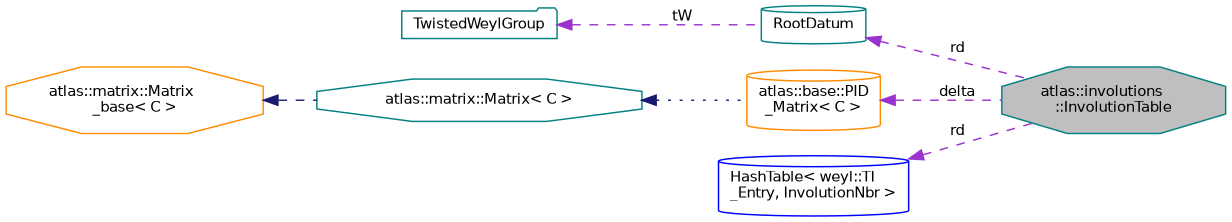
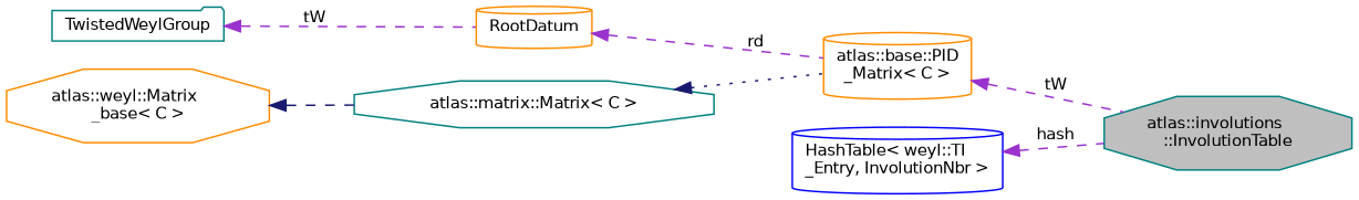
  digraph {
    rankdir=LR
    node [color=teal fillcolor=white fontname=Helvetica fontsize=10 shape=octagon style=filled]
    edge [color=darkorchid3 dir=back fontname=Helvetica fontsize=10 labelfontname=Helvetica labelfontsize=10 style=dashed]
    n1 [fillcolor=grey75 fontcolor=black height=0.2 label="atlas::involutions\l::InvolutionTable" width=0.4]
    n2 [height=0.2 label=TwistedWeylGroup shape=folder width=0.4]
-   n3 [height=0.2 label=RootDatum shape=cylinder width=0.4]
+   n3 [color=darkorange height=0.2 label=RootDatum shape=cylinder width=0.4]
    n4 [color=darkorange height=0.2 label="atlas::base::PID\l_Matrix\< C \>" shape=cylinder width=0.4]
    n5 [height=0.2 label="atlas::matrix::Matrix\< C \>" width=0.4]
-   n6 [color=darkorange height=0.2 label="atlas::matrix::Matrix\l_base\< C \>" width=0.4]
+   n6 [color=darkorange height=0.2 label="atlas::weyl::Matrix\l_base\< C \>" width=0.4]
    n7 [color=blue height=0.2 label="HashTable\< weyl::TI\l_Entry, InvolutionNbr \>" shape=cylinder width=0.4]
    n2 -> n3 [label=" tW"]
-   n3 -> n1 [label=" rd"]
-   n4 -> n1 [label=" delta"]
+   n3 -> n4 [label=" rd"]
+   n4 -> n1 [label=" tW"]
    n5 -> n4 [color=midnightblue style=dotted]
    n6 -> n5 [color=midnightblue]
-   n7 -> n1 [label=" rd"]
+   n7 -> n1 [label=" hash"]
  }
